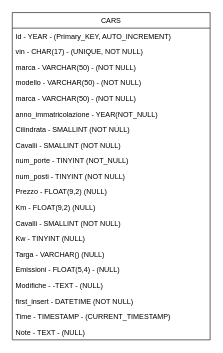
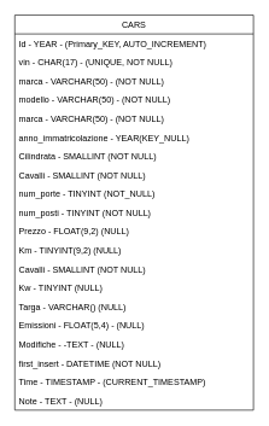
  <mxCell id="0" />
  <mxCell id="1" parent="0" />
  <mxCell id="2" value="CARS" style="swimlane;fontStyle=0;childLayout=stackLayout;horizontal=1;startSize=26;horizontalStack=0;resizeParent=1;resizeParentMax=0;resizeLast=0;collapsible=1;marginBottom=0;" vertex="1" parent="1"><mxGeometry x="20" y="20" width="330" height="546" as="geometry" /></mxCell>
  <mxCell id="3" value="Id - YEAR - (Primary_KEY, AUTO_INCREMENT)" style="text;strokeColor=none;fillColor=none;align=left;verticalAlign=top;spacingLeft=4;spacingRight=4;overflow=hidden;rotatable=0;points=[[0,0.5],[1,0.5]];portConstraint=eastwest;" vertex="1" parent="2"><mxGeometry y="26" width="330" height="26" as="geometry" /></mxCell>
  <mxCell id="4" value="vin - CHAR(17) - (UNIQUE, NOT NULL)" style="text;strokeColor=none;fillColor=none;align=left;verticalAlign=top;spacingLeft=4;spacingRight=4;overflow=hidden;rotatable=0;points=[[0,0.5],[1,0.5]];portConstraint=eastwest;" vertex="1" parent="2"><mxGeometry y="52" width="330" height="26" as="geometry" /></mxCell>
  <mxCell id="5" value="marca - VARCHAR(50) - (NOT NULL)" style="text;strokeColor=none;fillColor=none;align=left;verticalAlign=top;spacingLeft=4;spacingRight=4;overflow=hidden;rotatable=0;points=[[0,0.5],[1,0.5]];portConstraint=eastwest;" vertex="1" parent="2"><mxGeometry y="78" width="330" height="26" as="geometry" /></mxCell>
  <mxCell id="6" value="modello - VARCHAR(50) - (NOT NULL)" style="text;strokeColor=none;fillColor=none;align=left;verticalAlign=top;spacingLeft=4;spacingRight=4;overflow=hidden;rotatable=0;points=[[0,0.5],[1,0.5]];portConstraint=eastwest;" vertex="1" parent="2"><mxGeometry y="104" width="330" height="26" as="geometry" /></mxCell>
  <mxCell id="7" value="marca - VARCHAR(50) - (NOT NULL)" style="text;strokeColor=none;fillColor=none;align=left;verticalAlign=top;spacingLeft=4;spacingRight=4;overflow=hidden;rotatable=0;points=[[0,0.5],[1,0.5]];portConstraint=eastwest;" vertex="1" parent="2"><mxGeometry y="130" width="330" height="26" as="geometry" /></mxCell>
- <mxCell id="8" value="anno_immatricolazione - YEAR(NOT_NULL)" style="text;strokeColor=none;fillColor=none;align=left;verticalAlign=top;spacingLeft=4;spacingRight=4;overflow=hidden;rotatable=0;points=[[0,0.5],[1,0.5]];portConstraint=eastwest;" vertex="1" parent="2"><mxGeometry y="156" width="330" height="26" as="geometry" /></mxCell>
+ <mxCell id="8" value="anno_immatricolazione - YEAR(KEY_NULL)" style="text;strokeColor=none;fillColor=none;align=left;verticalAlign=top;spacingLeft=4;spacingRight=4;overflow=hidden;rotatable=0;points=[[0,0.5],[1,0.5]];portConstraint=eastwest;" vertex="1" parent="2"><mxGeometry y="156" width="330" height="26" as="geometry" /></mxCell>
  <mxCell id="9" value="Cilindrata - SMALLINT (NOT NULL)" style="text;strokeColor=none;fillColor=none;align=left;verticalAlign=top;spacingLeft=4;spacingRight=4;overflow=hidden;rotatable=0;points=[[0,0.5],[1,0.5]];portConstraint=eastwest;" vertex="1" parent="2"><mxGeometry y="182" width="330" height="26" as="geometry" /></mxCell>
  <mxCell id="10" value="Cavalli - SMALLINT (NOT NULL)" style="text;strokeColor=none;fillColor=none;align=left;verticalAlign=top;spacingLeft=4;spacingRight=4;overflow=hidden;rotatable=0;points=[[0,0.5],[1,0.5]];portConstraint=eastwest;" vertex="1" parent="2"><mxGeometry y="208" width="330" height="26" as="geometry" /></mxCell>
  <mxCell id="11" value="num_porte - TINYINT (NOT_NULL)" style="text;strokeColor=none;fillColor=none;align=left;verticalAlign=top;spacingLeft=4;spacingRight=4;overflow=hidden;rotatable=0;points=[[0,0.5],[1,0.5]];portConstraint=eastwest;" vertex="1" parent="2"><mxGeometry y="234" width="330" height="26" as="geometry" /></mxCell>
  <mxCell id="12" value="num_posti - TINYINT (NOT NULL)" style="text;strokeColor=none;fillColor=none;align=left;verticalAlign=top;spacingLeft=4;spacingRight=4;overflow=hidden;rotatable=0;points=[[0,0.5],[1,0.5]];portConstraint=eastwest;" vertex="1" parent="2"><mxGeometry y="260" width="330" height="26" as="geometry" /></mxCell>
  <mxCell id="13" value="Prezzo - FLOAT(9,2) (NULL)" style="text;strokeColor=none;fillColor=none;align=left;verticalAlign=top;spacingLeft=4;spacingRight=4;overflow=hidden;rotatable=0;points=[[0,0.5],[1,0.5]];portConstraint=eastwest;" vertex="1" parent="2"><mxGeometry y="286" width="330" height="26" as="geometry" /></mxCell>
- <mxCell id="14" value="Km - FLOAT(9,2) (NULL)" style="text;strokeColor=none;fillColor=none;align=left;verticalAlign=top;spacingLeft=4;spacingRight=4;overflow=hidden;rotatable=0;points=[[0,0.5],[1,0.5]];portConstraint=eastwest;" vertex="1" parent="2"><mxGeometry y="312" width="330" height="26" as="geometry" /></mxCell>
+ <mxCell id="14" value="Km - TINYINT(9,2) (NULL)" style="text;strokeColor=none;fillColor=none;align=left;verticalAlign=top;spacingLeft=4;spacingRight=4;overflow=hidden;rotatable=0;points=[[0,0.5],[1,0.5]];portConstraint=eastwest;" vertex="1" parent="2"><mxGeometry y="312" width="330" height="26" as="geometry" /></mxCell>
  <mxCell id="15" value="Cavalli - SMALLINT (NOT NULL)" style="text;strokeColor=none;fillColor=none;align=left;verticalAlign=top;spacingLeft=4;spacingRight=4;overflow=hidden;rotatable=0;points=[[0,0.5],[1,0.5]];portConstraint=eastwest;" vertex="1" parent="2"><mxGeometry y="338" width="330" height="26" as="geometry" /></mxCell>
  <mxCell id="16" value="Kw - TINYINT (NULL)" style="text;strokeColor=none;fillColor=none;align=left;verticalAlign=top;spacingLeft=4;spacingRight=4;overflow=hidden;rotatable=0;points=[[0,0.5],[1,0.5]];portConstraint=eastwest;" vertex="1" parent="2"><mxGeometry y="364" width="330" height="26" as="geometry" /></mxCell>
  <mxCell id="17" value="Targa - VARCHAR() (NULL)" style="text;strokeColor=none;fillColor=none;align=left;verticalAlign=top;spacingLeft=4;spacingRight=4;overflow=hidden;rotatable=0;points=[[0,0.5],[1,0.5]];portConstraint=eastwest;" vertex="1" parent="2"><mxGeometry y="390" width="330" height="26" as="geometry" /></mxCell>
  <mxCell id="18" value="Emissioni - FLOAT(5,4) - (NULL)" style="text;strokeColor=none;fillColor=none;align=left;verticalAlign=top;spacingLeft=4;spacingRight=4;overflow=hidden;rotatable=0;points=[[0,0.5],[1,0.5]];portConstraint=eastwest;" vertex="1" parent="2"><mxGeometry y="416" width="330" height="26" as="geometry" /></mxCell>
  <mxCell id="19" value="Modifiche - -TEXT - (NULL)" style="text;strokeColor=none;fillColor=none;align=left;verticalAlign=top;spacingLeft=4;spacingRight=4;overflow=hidden;rotatable=0;points=[[0,0.5],[1,0.5]];portConstraint=eastwest;" vertex="1" parent="2"><mxGeometry y="442" width="330" height="26" as="geometry" /></mxCell>
  <mxCell id="20" value="first_insert - DATETIME (NOT NULL)" style="text;strokeColor=none;fillColor=none;align=left;verticalAlign=top;spacingLeft=4;spacingRight=4;overflow=hidden;rotatable=0;points=[[0,0.5],[1,0.5]];portConstraint=eastwest;" vertex="1" parent="2"><mxGeometry y="468" width="330" height="26" as="geometry" /></mxCell>
  <mxCell id="21" value="Time - TIMESTAMP - (CURRENT_TIMESTAMP)" style="text;strokeColor=none;fillColor=none;align=left;verticalAlign=top;spacingLeft=4;spacingRight=4;overflow=hidden;rotatable=0;points=[[0,0.5],[1,0.5]];portConstraint=eastwest;" vertex="1" parent="2"><mxGeometry y="494" width="330" height="26" as="geometry" /></mxCell>
  <mxCell id="22" value="Note - TEXT - (NULL)" style="text;strokeColor=none;fillColor=none;align=left;verticalAlign=top;spacingLeft=4;spacingRight=4;overflow=hidden;rotatable=0;points=[[0,0.5],[1,0.5]];portConstraint=eastwest;" vertex="1" parent="2"><mxGeometry y="520" width="330" height="26" as="geometry" /></mxCell>
